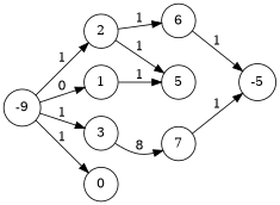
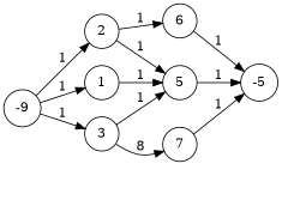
  digraph {
    rankdir=LR
    node [shape=circle]
    n1 [label=-5]
    1
    5
    6
    2
    3
    7
    n8 [label=-9]
-   0
    1 -> 5 [label=1]
+   5 -> n1 [label=1]
    6 -> n1 [label=1]
    2 -> 5 [label=1]
    2 -> 6 [label=1]
+   3 -> 5 [label=1]
    3 -> 7 [label=8]
    7 -> n1 [label=1]
-   n8 -> 1 [label=0]
+   n8 -> 1 [label=1]
    n8 -> 2 [label=1]
    n8 -> 3 [label=1]
-   n8 -> 0 [label=1]
  }
